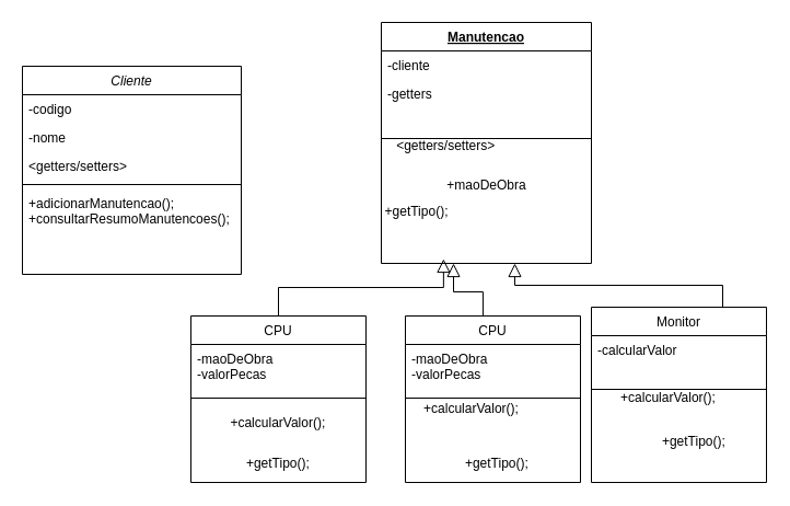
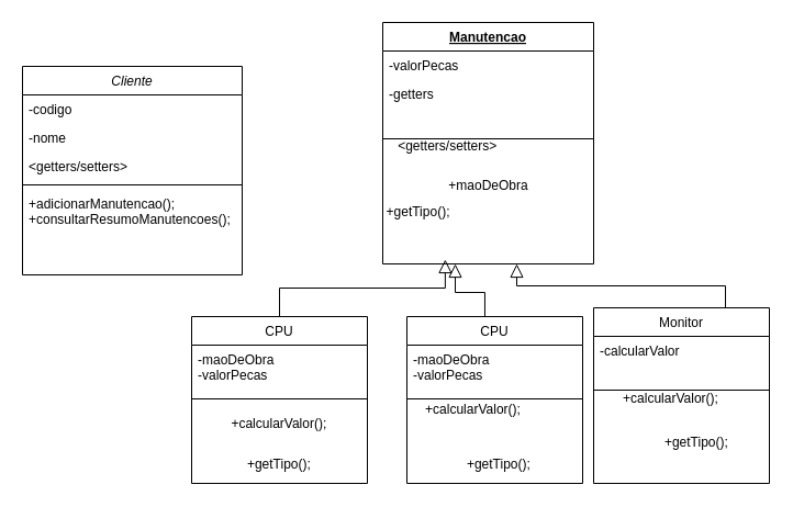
  <mxCell id="0" />
  <mxCell id="1" parent="0" />
  <mxCell id="2" value="Cliente" style="swimlane;fontStyle=2;align=center;verticalAlign=top;childLayout=stackLayout;horizontal=1;startSize=26;horizontalStack=0;resizeParent=1;resizeLast=0;collapsible=1;marginBottom=0;rounded=0;shadow=0;strokeWidth=1;" vertex="1" parent="1"><mxGeometry x="20" y="60" width="200" height="190" as="geometry"><mxRectangle x="230" y="140" width="160" height="26" as="alternateBounds" /></mxGeometry></mxCell>
  <mxCell id="3" value="-codigo" style="text;align=left;verticalAlign=top;spacingLeft=4;spacingRight=4;overflow=hidden;rotatable=0;points=[[0,0.5],[1,0.5]];portConstraint=eastwest;" vertex="1" parent="2"><mxGeometry y="26" width="200" height="26" as="geometry" /></mxCell>
  <mxCell id="4" value="-nome" style="text;align=left;verticalAlign=top;spacingLeft=4;spacingRight=4;overflow=hidden;rotatable=0;points=[[0,0.5],[1,0.5]];portConstraint=eastwest;rounded=0;shadow=0;html=0;" vertex="1" parent="2"><mxGeometry y="52" width="200" height="26" as="geometry" /></mxCell>
  <mxCell id="5" value="&lt;getters/setters&gt;" style="text;align=left;verticalAlign=top;spacingLeft=4;spacingRight=4;overflow=hidden;rotatable=0;points=[[0,0.5],[1,0.5]];portConstraint=eastwest;rounded=0;shadow=0;html=0;" vertex="1" parent="2"><mxGeometry y="78" width="200" height="26" as="geometry" /></mxCell>
  <mxCell id="6" value="" style="line;html=1;strokeWidth=1;align=left;verticalAlign=middle;spacingTop=-1;spacingLeft=3;spacingRight=3;rotatable=0;labelPosition=right;points=[];portConstraint=eastwest;" vertex="1" parent="2"><mxGeometry y="104" width="200" height="8" as="geometry" /></mxCell>
  <mxCell id="7" value="+adicionarManutencao();&#10;+consultarResumoManutencoes();&#10;" style="text;align=left;verticalAlign=top;spacingLeft=4;spacingRight=4;overflow=hidden;rotatable=0;points=[[0,0.5],[1,0.5]];portConstraint=eastwest;" vertex="1" parent="2"><mxGeometry y="112" width="200" height="78" as="geometry" /></mxCell>
  <mxCell id="8" value="Manutencao" style="swimlane;fontStyle=5;align=center;verticalAlign=top;childLayout=stackLayout;horizontal=1;startSize=26;horizontalStack=0;resizeParent=1;resizeLast=0;collapsible=1;marginBottom=0;rounded=0;shadow=0;strokeWidth=1;" vertex="1" parent="1"><mxGeometry x="348" y="20" width="192" height="220" as="geometry"><mxRectangle x="550" y="140" width="160" height="26" as="alternateBounds" /></mxGeometry></mxCell>
- <mxCell id="9" value="-cliente" style="text;align=left;verticalAlign=top;spacingLeft=4;spacingRight=4;overflow=hidden;rotatable=0;points=[[0,0.5],[1,0.5]];portConstraint=eastwest;" vertex="1" parent="8"><mxGeometry y="26" width="192" height="26" as="geometry" /></mxCell>
+ <mxCell id="9" value="-valorPecas" style="text;align=left;verticalAlign=top;spacingLeft=4;spacingRight=4;overflow=hidden;rotatable=0;points=[[0,0.5],[1,0.5]];portConstraint=eastwest;" vertex="1" parent="8"><mxGeometry y="26" width="192" height="26" as="geometry" /></mxCell>
  <mxCell id="10" value="-getters&#10;&#10;" style="text;align=left;verticalAlign=top;spacingLeft=4;spacingRight=4;overflow=hidden;rotatable=0;points=[[0,0.5],[1,0.5]];portConstraint=eastwest;rounded=0;shadow=0;html=0;" vertex="1" parent="8"><mxGeometry y="52" width="192" height="26" as="geometry" /></mxCell>
  <mxCell id="11" value="" style="line;html=1;strokeWidth=1;align=left;verticalAlign=middle;spacingTop=-1;spacingLeft=3;spacingRight=3;rotatable=0;labelPosition=right;points=[];portConstraint=eastwest;" vertex="1" parent="8"><mxGeometry y="78" width="192" height="56" as="geometry" /></mxCell>
  <mxCell id="12" value="+maoDeObra" style="text;html=1;align=center;verticalAlign=middle;resizable=0;points=[];autosize=1;strokeColor=none;fillColor=none;" vertex="1" parent="8"><mxGeometry y="134" width="192" height="30" as="geometry" /></mxCell>
  <mxCell id="13" value="CPU" style="swimlane;fontStyle=0;align=center;verticalAlign=top;childLayout=stackLayout;horizontal=1;startSize=26;horizontalStack=0;resizeParent=1;resizeLast=0;collapsible=1;marginBottom=0;rounded=0;shadow=0;strokeWidth=1;" vertex="1" parent="1"><mxGeometry x="174" y="288" width="160" height="152" as="geometry"><mxRectangle x="340" y="380" width="170" height="26" as="alternateBounds" /></mxGeometry></mxCell>
  <mxCell id="14" value="-maoDeObra&#10;-valorPecas" style="text;align=left;verticalAlign=top;spacingLeft=4;spacingRight=4;overflow=hidden;rotatable=0;points=[[0,0.5],[1,0.5]];portConstraint=eastwest;" vertex="1" parent="13"><mxGeometry y="26" width="160" height="44" as="geometry" /></mxCell>
  <mxCell id="15" value="" style="line;html=1;strokeWidth=1;align=left;verticalAlign=middle;spacingTop=-1;spacingLeft=3;spacingRight=3;rotatable=0;labelPosition=right;points=[];portConstraint=eastwest;" vertex="1" parent="13"><mxGeometry y="70" width="160" height="10" as="geometry" /></mxCell>
  <mxCell id="16" value="" style="endArrow=block;endSize=10;endFill=0;shadow=0;strokeWidth=1;rounded=0;curved=0;edgeStyle=elbowEdgeStyle;elbow=vertical;entryX=0.631;entryY=0.933;entryDx=0;entryDy=0;entryPerimeter=0;" edge="1" parent="1" source="13"><mxGeometry width="160" relative="1" as="geometry"><mxPoint x="50" y="313" as="sourcePoint" /><mxPoint x="404.89" y="235.99" as="targetPoint" /></mxGeometry></mxCell>
  <mxCell id="17" value="&lt;span style=&quot;white-space: pre;&quot;&gt;&#09;&lt;/span&gt;&lt;span style=&quot;white-space: pre;&quot;&gt;&#09;&lt;/span&gt;&lt;span style=&quot;white-space: pre;&quot;&gt;&#09;&lt;/span&gt;&lt;span style=&quot;white-space: pre;&quot;&gt;&#09;&lt;/span&gt;+calcularValor();&lt;div&gt;&lt;br&gt;&lt;/div&gt;" style="text;html=1;align=center;verticalAlign=middle;resizable=0;points=[];autosize=1;strokeColor=none;fillColor=none;" vertex="1" parent="1"><mxGeometry x="90" y="373" width="220" height="40" as="geometry" /></mxCell>
  <mxCell id="18" value="" style="endArrow=block;endSize=10;endFill=0;shadow=0;strokeWidth=1;rounded=0;curved=0;edgeStyle=elbowEdgeStyle;elbow=vertical;exitX=0.581;exitY=0.018;exitDx=0;exitDy=0;exitPerimeter=0;" edge="1" parent="1"><mxGeometry width="160" relative="1" as="geometry"><mxPoint x="440.96" y="291.98" as="sourcePoint" /><mxPoint x="414" y="240" as="targetPoint" /></mxGeometry></mxCell>
  <mxCell id="19" value="Monitor" style="swimlane;fontStyle=0;align=center;verticalAlign=top;childLayout=stackLayout;horizontal=1;startSize=26;horizontalStack=0;resizeParent=1;resizeLast=0;collapsible=1;marginBottom=0;rounded=0;shadow=0;strokeWidth=1;" vertex="1" parent="1"><mxGeometry x="540" y="280" width="160" height="160" as="geometry"><mxRectangle x="340" y="380" width="170" height="26" as="alternateBounds" /></mxGeometry></mxCell>
  <mxCell id="20" value="-calcularValor" style="text;align=left;verticalAlign=top;spacingLeft=4;spacingRight=4;overflow=hidden;rotatable=0;points=[[0,0.5],[1,0.5]];portConstraint=eastwest;" vertex="1" parent="19"><mxGeometry y="26" width="160" height="44" as="geometry" /></mxCell>
  <mxCell id="21" value="" style="line;html=1;strokeWidth=1;align=left;verticalAlign=middle;spacingTop=-1;spacingLeft=3;spacingRight=3;rotatable=0;labelPosition=right;points=[];portConstraint=eastwest;" vertex="1" parent="19"><mxGeometry y="70" width="160" height="10" as="geometry" /></mxCell>
  <mxCell id="22" value="&lt;blockquote style=&quot;margin: 0 0 0 40px; border: none; padding: 0px;&quot;&gt;&lt;span style=&quot;white-space-collapse: preserve;&quot;&gt;&#09;&lt;/span&gt;&lt;span style=&quot;white-space-collapse: preserve;&quot;&gt;&#09;&lt;/span&gt;&lt;span style=&quot;white-space-collapse: preserve;&quot;&gt;&#09;&lt;/span&gt;&lt;span style=&quot;white-space-collapse: preserve;&quot;&gt;&#09;&lt;/span&gt;&lt;/blockquote&gt;&lt;blockquote style=&quot;margin: 0 0 0 40px; border: none; padding: 0px;&quot;&gt;+calcularValor();&lt;div&gt;&lt;br&gt;&lt;/div&gt;&lt;/blockquote&gt;" style="text;html=1;align=center;verticalAlign=middle;resizable=0;points=[];autosize=1;strokeColor=none;fillColor=none;" vertex="1" parent="1"><mxGeometry x="505" y="333" width="170" height="60" as="geometry" /></mxCell>
  <mxCell id="23" value="" style="endArrow=block;endSize=10;endFill=0;shadow=0;strokeWidth=1;rounded=0;curved=0;edgeStyle=elbowEdgeStyle;elbow=vertical;exitX=0.75;exitY=0;exitDx=0;exitDy=0;" edge="1" parent="1" source="19"><mxGeometry width="160" relative="1" as="geometry"><mxPoint x="740" y="238" as="sourcePoint" /><mxPoint x="470" y="240" as="targetPoint" /></mxGeometry></mxCell>
  <mxCell id="24" value="&lt;span style=&quot;text-align: left;&quot;&gt;&lt;span style=&quot;white-space: pre;&quot;&gt;&#09;&lt;/span&gt;&lt;span style=&quot;white-space: pre;&quot;&gt;&#09;&lt;/span&gt;&amp;lt;getters/setters&amp;gt;&lt;/span&gt;" style="text;html=1;align=center;verticalAlign=middle;resizable=0;points=[];autosize=1;strokeColor=none;fillColor=none;" vertex="1" parent="1"><mxGeometry x="295" y="118" width="170" height="30" as="geometry" /></mxCell>
  <mxCell id="25" value="+getTipo();" style="text;html=1;align=center;verticalAlign=middle;resizable=0;points=[];autosize=1;strokeColor=none;fillColor=none;" vertex="1" parent="1"><mxGeometry x="340" y="178" width="80" height="30" as="geometry" /></mxCell>
  <mxCell id="26" value="&lt;span style=&quot;white-space: pre;&quot;&gt;&#09;&lt;/span&gt;&lt;span style=&quot;white-space: pre;&quot;&gt;&#09;&lt;/span&gt;&lt;span style=&quot;white-space: pre;&quot;&gt;&#09;&lt;/span&gt;&lt;span style=&quot;white-space: pre;&quot;&gt;&#09;&lt;/span&gt;+getTipo();" style="text;html=1;align=center;verticalAlign=middle;resizable=0;points=[];autosize=1;strokeColor=none;fillColor=none;" vertex="1" parent="1"><mxGeometry x="105" y="408" width="190" height="30" as="geometry" /></mxCell>
  <mxCell id="27" value="CPU" style="swimlane;fontStyle=0;align=center;verticalAlign=top;childLayout=stackLayout;horizontal=1;startSize=26;horizontalStack=0;resizeParent=1;resizeLast=0;collapsible=1;marginBottom=0;rounded=0;shadow=0;strokeWidth=1;" vertex="1" parent="1"><mxGeometry x="370" y="288" width="160" height="152" as="geometry"><mxRectangle x="340" y="380" width="170" height="26" as="alternateBounds" /></mxGeometry></mxCell>
  <mxCell id="28" value="-maoDeObra&#10;-valorPecas" style="text;align=left;verticalAlign=top;spacingLeft=4;spacingRight=4;overflow=hidden;rotatable=0;points=[[0,0.5],[1,0.5]];portConstraint=eastwest;" vertex="1" parent="27"><mxGeometry y="26" width="160" height="44" as="geometry" /></mxCell>
  <mxCell id="29" value="" style="line;html=1;strokeWidth=1;align=left;verticalAlign=middle;spacingTop=-1;spacingLeft=3;spacingRight=3;rotatable=0;labelPosition=right;points=[];portConstraint=eastwest;" vertex="1" parent="27"><mxGeometry y="70" width="160" height="10" as="geometry" /></mxCell>
  <mxCell id="30" value="&lt;span style=&quot;white-space-collapse: preserve;&quot;&gt;&#09;&lt;/span&gt;&lt;span style=&quot;white-space-collapse: preserve;&quot;&gt;&#09;&lt;/span&gt;&lt;div&gt;+calcularValor();&lt;div&gt;&lt;br&gt;&lt;/div&gt;&lt;/div&gt;" style="text;html=1;align=center;verticalAlign=middle;resizable=0;points=[];autosize=1;strokeColor=none;fillColor=none;" vertex="1" parent="1"><mxGeometry x="375" y="343" width="110" height="60" as="geometry" /></mxCell>
  <mxCell id="31" value="&lt;span style=&quot;white-space-collapse: preserve;&quot;&gt;&#09;&lt;/span&gt;&lt;span style=&quot;white-space-collapse: preserve;&quot;&gt;&#09;&lt;/span&gt;&lt;span style=&quot;white-space-collapse: preserve;&quot;&gt;&#09;&lt;/span&gt;&lt;span style=&quot;white-space-collapse: preserve;&quot;&gt;&#09;&lt;/span&gt;+getTipo();" style="text;html=1;align=center;verticalAlign=middle;resizable=0;points=[];autosize=1;strokeColor=none;fillColor=none;" vertex="1" parent="1"><mxGeometry x="305" y="408" width="190" height="30" as="geometry" /></mxCell>
  <mxCell id="32" value="&lt;span style=&quot;white-space-collapse: preserve;&quot;&gt;&#09;&lt;/span&gt;&lt;span style=&quot;white-space-collapse: preserve;&quot;&gt;&#09;&lt;/span&gt;&lt;span style=&quot;white-space-collapse: preserve;&quot;&gt;&#09;&lt;/span&gt;&lt;span style=&quot;white-space-collapse: preserve;&quot;&gt;&#09;&lt;/span&gt;+getTipo();" style="text;html=1;align=center;verticalAlign=middle;resizable=0;points=[];autosize=1;strokeColor=none;fillColor=none;" vertex="1" parent="1"><mxGeometry x="485" y="388" width="190" height="30" as="geometry" /></mxCell>
